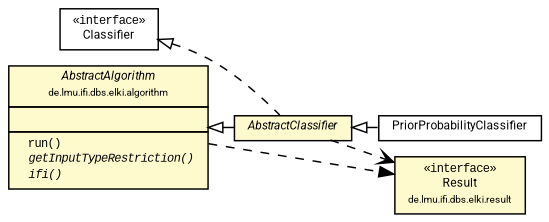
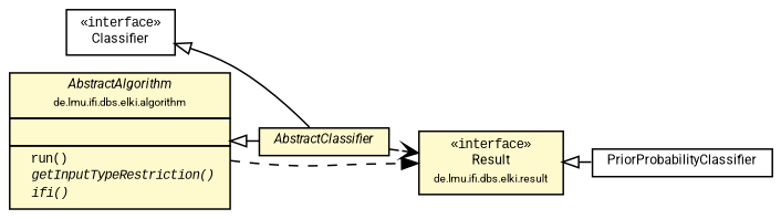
  digraph {
    fontname="Liberation Mono"
    nodesep=0.15
    rankdir=LR
    ranksep=0.25
    node [fontcolor=black fontname="Liberation Mono" fontsize=8 margin=0 shape=plaintext]
    edge [arrowtail=empty color=black dir=back fontname="Liberation Mono" fontsize=7 labelfontname=Roboto labelfontsize=7 style=dashed weight=10]
    n1 [height=0 label=<<table title="de.lmu.ifi.dbs.elki.algorithm.classification.Classifier" border="0" cellborder="1" cellspacing="0" cellpadding="2" href="Classifier.html" target="_parent"> 		<tr><td><table border="0" cellspacing="0" cellpadding="1"> 		<tr><td align="center" balign="center"> &#171;interface&#187; </td></tr> 		<tr><td align="center" balign="center"> <font face="Roboto">Classifier</font> </td></tr> 		</table></td></tr> 		</table>> width=0]
    n2 [height=0 label=<<table title="de.lmu.ifi.dbs.elki.algorithm.classification.AbstractClassifier" border="0" cellborder="1" cellspacing="0" cellpadding="2" bgcolor="lemonChiffon" href="AbstractClassifier.html" target="_parent"> 		<tr><td><table border="0" cellspacing="0" cellpadding="1"> 		<tr><td align="center" balign="center"> <font face="Roboto"><i>AbstractClassifier</i></font> </td></tr> 		</table></td></tr> 		</table>> width=0]
    n3 [height=0 label=<<table title="de.lmu.ifi.dbs.elki.algorithm.classification.PriorProbabilityClassifier" border="0" cellborder="1" cellspacing="0" cellpadding="2" href="PriorProbabilityClassifier.html" target="_parent"> 		<tr><td><table border="0" cellspacing="0" cellpadding="1"> 		<tr><td align="center" balign="center"> <font face="Roboto">PriorProbabilityClassifier</font> </td></tr> 		</table></td></tr> 		</table>> width=0]
    n4 [height=0 label=<<table title="de.lmu.ifi.dbs.elki.result.Result" border="0" cellborder="1" cellspacing="0" cellpadding="2" bgcolor="LemonChiffon" href="../../result/Result.html" target="_parent"> 		<tr><td><table border="0" cellspacing="0" cellpadding="1"> 		<tr><td align="center" balign="center"> &#171;interface&#187; </td></tr> 		<tr><td align="center" balign="center"> <font face="Roboto">Result</font> </td></tr> 		<tr><td align="center" balign="center"> <font face="Roboto" point-size="7.0">de.lmu.ifi.dbs.elki.result</font> </td></tr> 		</table></td></tr> 		</table>> width=0]
    n5 [height=0 label=<<table title="de.lmu.ifi.dbs.elki.algorithm.AbstractAlgorithm" border="0" cellborder="1" cellspacing="0" cellpadding="2" bgcolor="LemonChiffon" href="../AbstractAlgorithm.html" target="_parent"> 		<tr><td><table border="0" cellspacing="0" cellpadding="1"> 		<tr><td align="center" balign="center"> <font face="Roboto"><i>AbstractAlgorithm</i></font> </td></tr> 		<tr><td align="center" balign="center"> <font face="Roboto" point-size="7.0">de.lmu.ifi.dbs.elki.algorithm</font> </td></tr> 		</table></td></tr> 		<tr><td><table border="0" cellspacing="0" cellpadding="1"> 		<tr><td align="left" balign="left">  </td></tr> 		</table></td></tr> 		<tr><td><table border="0" cellspacing="0" cellpadding="1"> 		<tr><td align="left" balign="left">  run() </td></tr> 		<tr><td align="left" balign="left"> <i> getInputTypeRestriction()</i> </td></tr> 		<tr><td align="left" balign="left"> <i> ifi()</i> </td></tr> 		</table></td></tr> 		</table>> width=0]
-   n1 -> n2 [weight=9]
-   n2 -> n3 [style=""]
+   n1 -> n2 [style=solid weight=9]
+   n4 -> n3 [style=""]
    n2 -> n4 [arrowhead=open weight=0 arrowtail="" dir=""]
    n5 -> n2 [style=""]
    n5 -> n4 [arrowhead=normal weight=0 arrowtail="" dir=""]
  }
